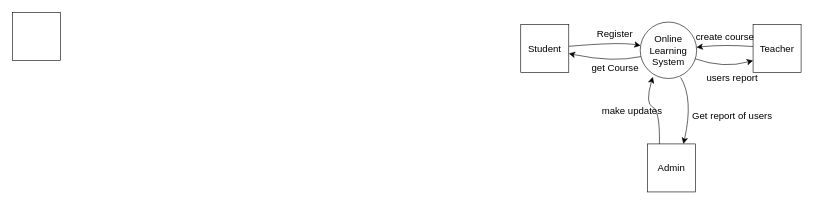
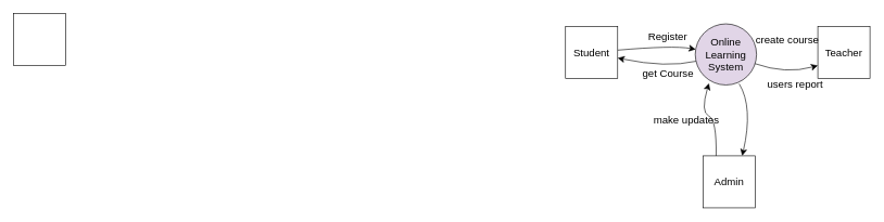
  <mxCell id="0" />
  <mxCell id="1" parent="0" />
  <mxCell id="2" style="edgeStyle=none;curved=1;rounded=0;orthogonalLoop=1;jettySize=auto;html=1;fontSize=12;startSize=8;endSize=8;" edge="1" parent="1" source="5" target="7"><mxGeometry relative="1" as="geometry"><Array as="points"><mxPoint x="1021" y="104" /></Array></mxGeometry></mxCell>
  <mxCell id="3" style="edgeStyle=none;curved=1;rounded=0;orthogonalLoop=1;jettySize=auto;html=1;entryX=0;entryY=0.75;entryDx=0;entryDy=0;fontSize=12;startSize=8;endSize=8;" edge="1" parent="1" target="9"><mxGeometry relative="1" as="geometry"><mxPoint x="1157.002" y="96.996" as="sourcePoint" /><mxPoint x="1251.34" y="108.37" as="targetPoint" /><Array as="points"><mxPoint x="1205" y="114" /></Array></mxGeometry></mxCell>
  <mxCell id="4" style="edgeStyle=none;curved=1;rounded=0;orthogonalLoop=1;jettySize=auto;html=1;entryX=0.75;entryY=0;entryDx=0;entryDy=0;fontSize=12;startSize=8;endSize=8;exitX=0.717;exitY=0.981;exitDx=0;exitDy=0;exitPerimeter=0;" edge="1" parent="1" source="5" target="10"><mxGeometry relative="1" as="geometry"><mxPoint x="1138" y="140" as="sourcePoint" /><Array as="points"><mxPoint x="1155" y="164" /></Array></mxGeometry></mxCell>
- <mxCell id="5" value="Online Learning System" style="ellipse;whiteSpace=wrap;html=1;aspect=fixed;fontSize=16;" vertex="1" parent="1"><mxGeometry x="1066" y="36" width="94" height="94" as="geometry" /></mxCell>
+ <mxCell id="5" value="Online Learning System" style="ellipse;whiteSpace=wrap;html=1;aspect=fixed;fontSize=16;fillColor=#e1d5e7;" vertex="1" parent="1"><mxGeometry x="1066" y="36" width="94" height="94" as="geometry" /></mxCell>
  <mxCell id="6" style="edgeStyle=none;curved=1;rounded=0;orthogonalLoop=1;jettySize=auto;html=1;fontSize=12;startSize=8;endSize=8;" edge="1" parent="1" source="7" target="5"><mxGeometry relative="1" as="geometry"><Array as="points"><mxPoint x="1031" y="69" /></Array></mxGeometry></mxCell>
  <mxCell id="7" value="Student" style="whiteSpace=wrap;html=1;aspect=fixed;fontSize=16;" vertex="1" parent="1"><mxGeometry x="867" y="40" width="80" height="80" as="geometry" /></mxCell>
- <mxCell id="8" style="edgeStyle=none;curved=1;rounded=0;orthogonalLoop=1;jettySize=auto;html=1;fontSize=12;startSize=8;endSize=8;" edge="1" parent="1" source="9" target="5"><mxGeometry relative="1" as="geometry"><Array as="points"><mxPoint x="1207" y="73" /></Array></mxGeometry></mxCell>
  <mxCell id="9" value="Teacher" style="whiteSpace=wrap;html=1;aspect=fixed;fontSize=16;" vertex="1" parent="1"><mxGeometry x="1254" y="40" width="80" height="80" as="geometry" /></mxCell>
  <mxCell id="10" value="Admin" style="whiteSpace=wrap;html=1;aspect=fixed;fontSize=16;" vertex="1" parent="1"><mxGeometry x="1078" y="239" width="80" height="80" as="geometry" /></mxCell>
  <mxCell id="11" value="" style="whiteSpace=wrap;html=1;aspect=fixed;fontSize=16;" vertex="1" parent="1"><mxGeometry x="20" y="20" width="80" height="80" as="geometry" /></mxCell>
  <mxCell id="12" style="edgeStyle=none;curved=1;rounded=0;orthogonalLoop=1;jettySize=auto;html=1;exitX=0.5;exitY=0;exitDx=0;exitDy=0;fontSize=12;startSize=8;endSize=8;" edge="1" parent="1" source="10" target="10"><mxGeometry relative="1" as="geometry" /></mxCell>
  <mxCell id="13" style="edgeStyle=none;curved=1;rounded=0;orthogonalLoop=1;jettySize=auto;html=1;exitX=0.25;exitY=0;exitDx=0;exitDy=0;entryX=0.223;entryY=0.972;entryDx=0;entryDy=0;entryPerimeter=0;fontSize=12;startSize=8;endSize=8;" edge="1" parent="1" source="10" target="5"><mxGeometry relative="1" as="geometry"><Array as="points"><mxPoint x="1099" y="183" /><mxPoint x="1074" y="172" /></Array></mxGeometry></mxCell>
  <mxCell id="14" value="Register" style="text;html=1;strokeColor=none;fillColor=none;align=center;verticalAlign=middle;whiteSpace=wrap;rounded=0;fontSize=16;" vertex="1" parent="1"><mxGeometry x="994" y="40" width="60" height="30" as="geometry" /></mxCell>
  <mxCell id="15" value="get Course" style="text;html=1;align=center;verticalAlign=middle;resizable=0;points=[];autosize=1;strokeColor=none;fillColor=none;fontSize=16;" vertex="1" parent="1"><mxGeometry x="976" y="96" width="96" height="31" as="geometry" /></mxCell>
  <mxCell id="16" value="create course" style="text;html=1;align=center;verticalAlign=middle;resizable=0;points=[];autosize=1;strokeColor=none;fillColor=none;fontSize=16;" vertex="1" parent="1"><mxGeometry x="1149" y="44" width="115" height="31" as="geometry" /></mxCell>
  <mxCell id="17" value="users report" style="text;html=1;align=center;verticalAlign=middle;resizable=0;points=[];autosize=1;strokeColor=none;fillColor=none;fontSize=16;" vertex="1" parent="1"><mxGeometry x="1160" y="113" width="117" height="31" as="geometry" /></mxCell>
  <mxCell id="18" value="make updates" style="text;html=1;align=center;verticalAlign=middle;resizable=0;points=[];autosize=1;strokeColor=none;fillColor=none;fontSize=16;" vertex="1" parent="1"><mxGeometry x="992" y="168" width="119" height="31" as="geometry" /></mxCell>
- <mxCell id="19" value="Get report of users" style="text;html=1;align=center;verticalAlign=middle;resizable=0;points=[];autosize=1;strokeColor=none;fillColor=none;fontSize=16;" vertex="1" parent="1"><mxGeometry x="1143" y="176" width="151" height="31" as="geometry" /></mxCell>
